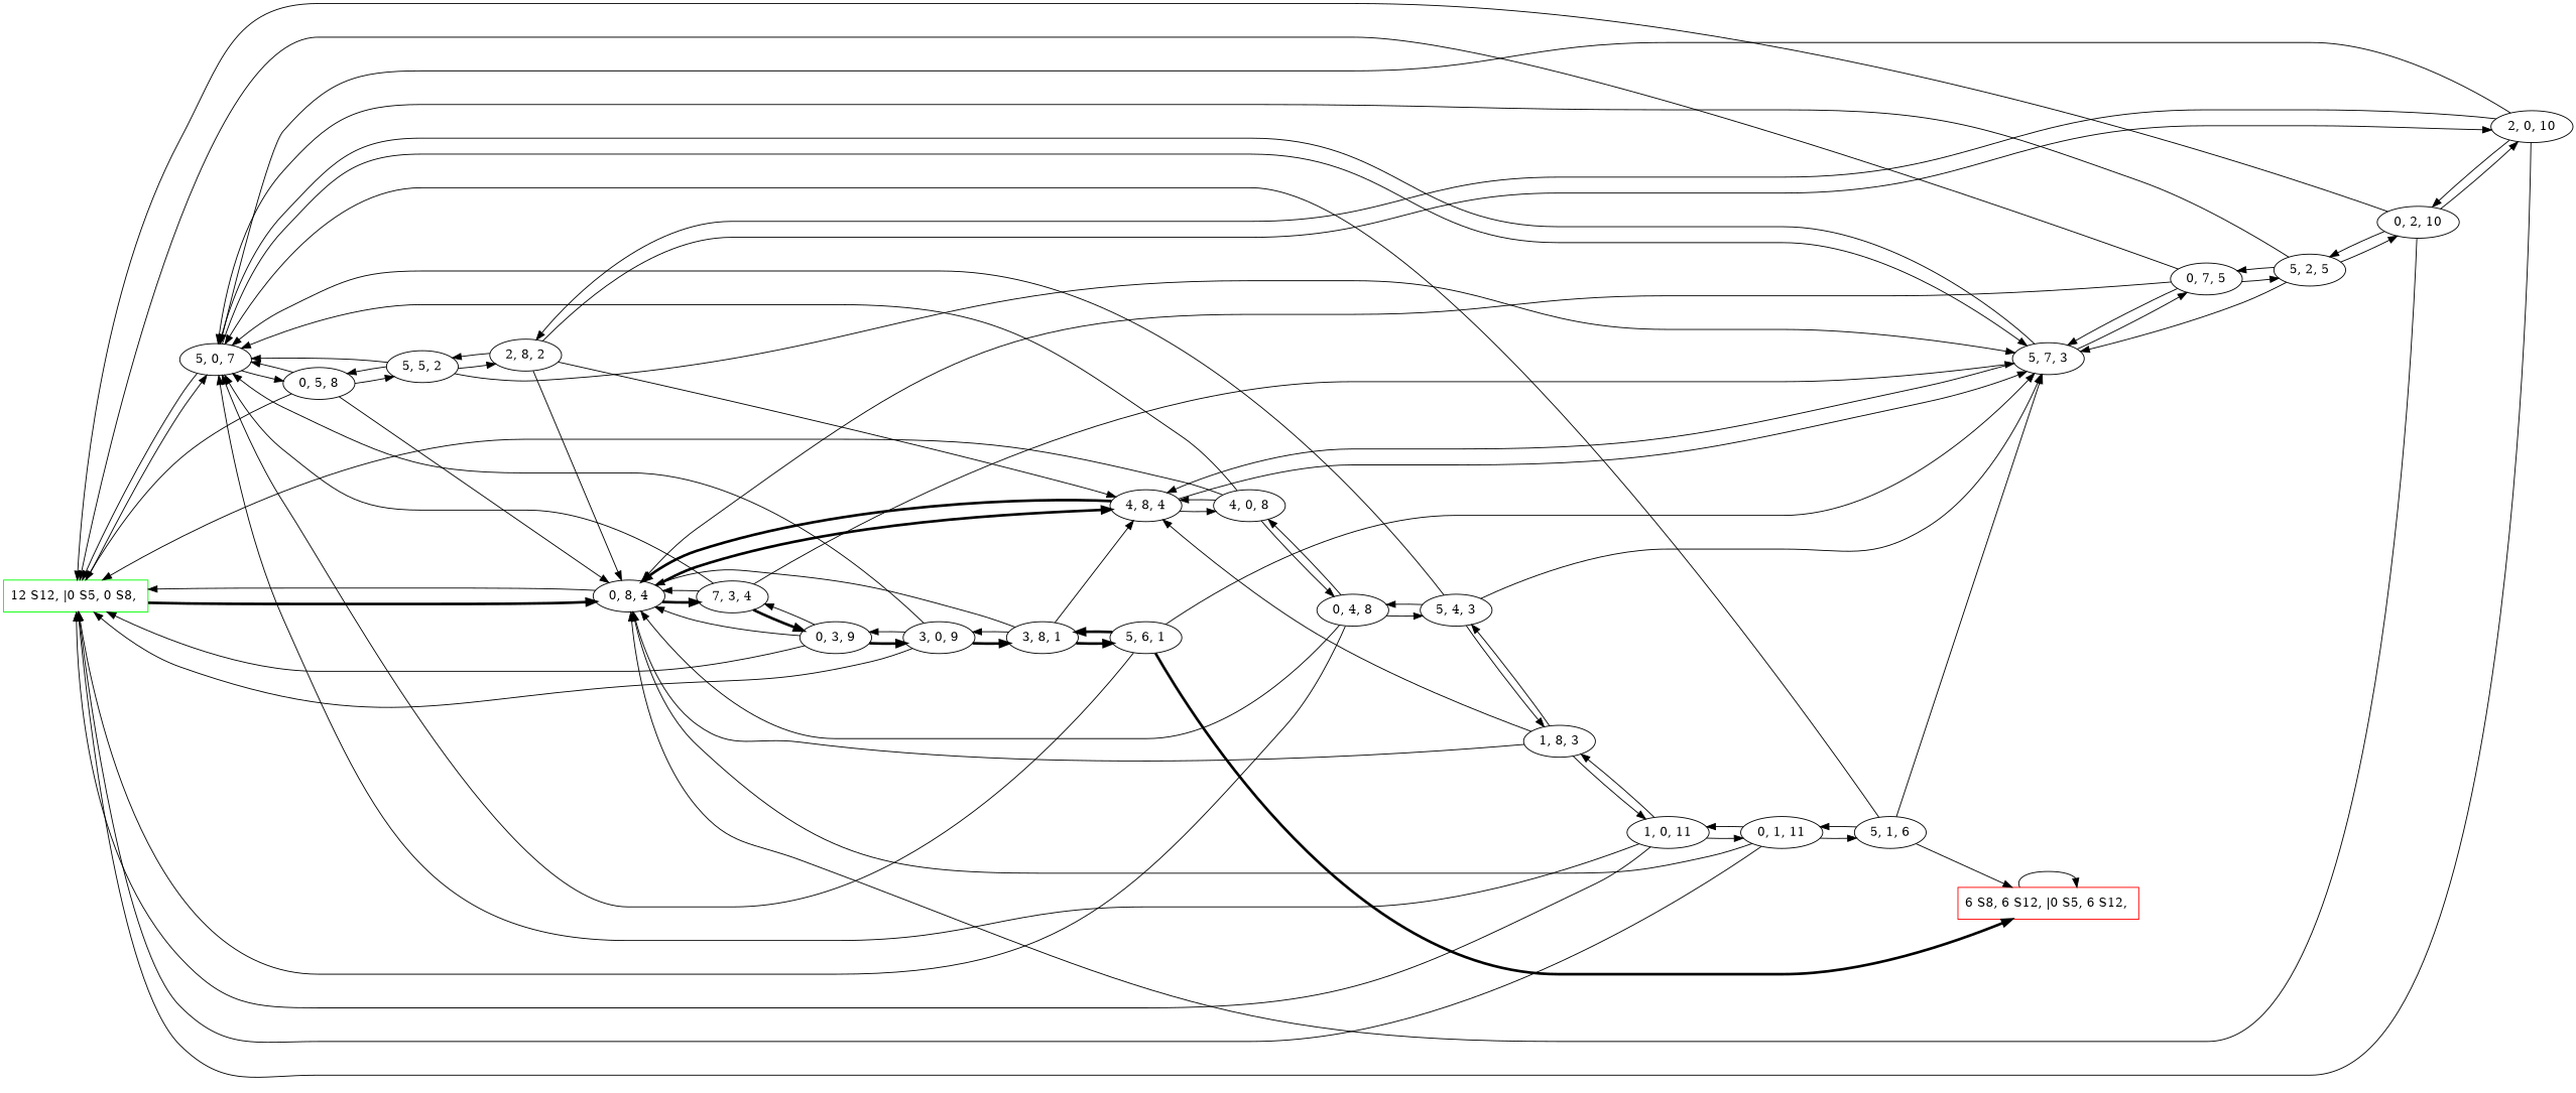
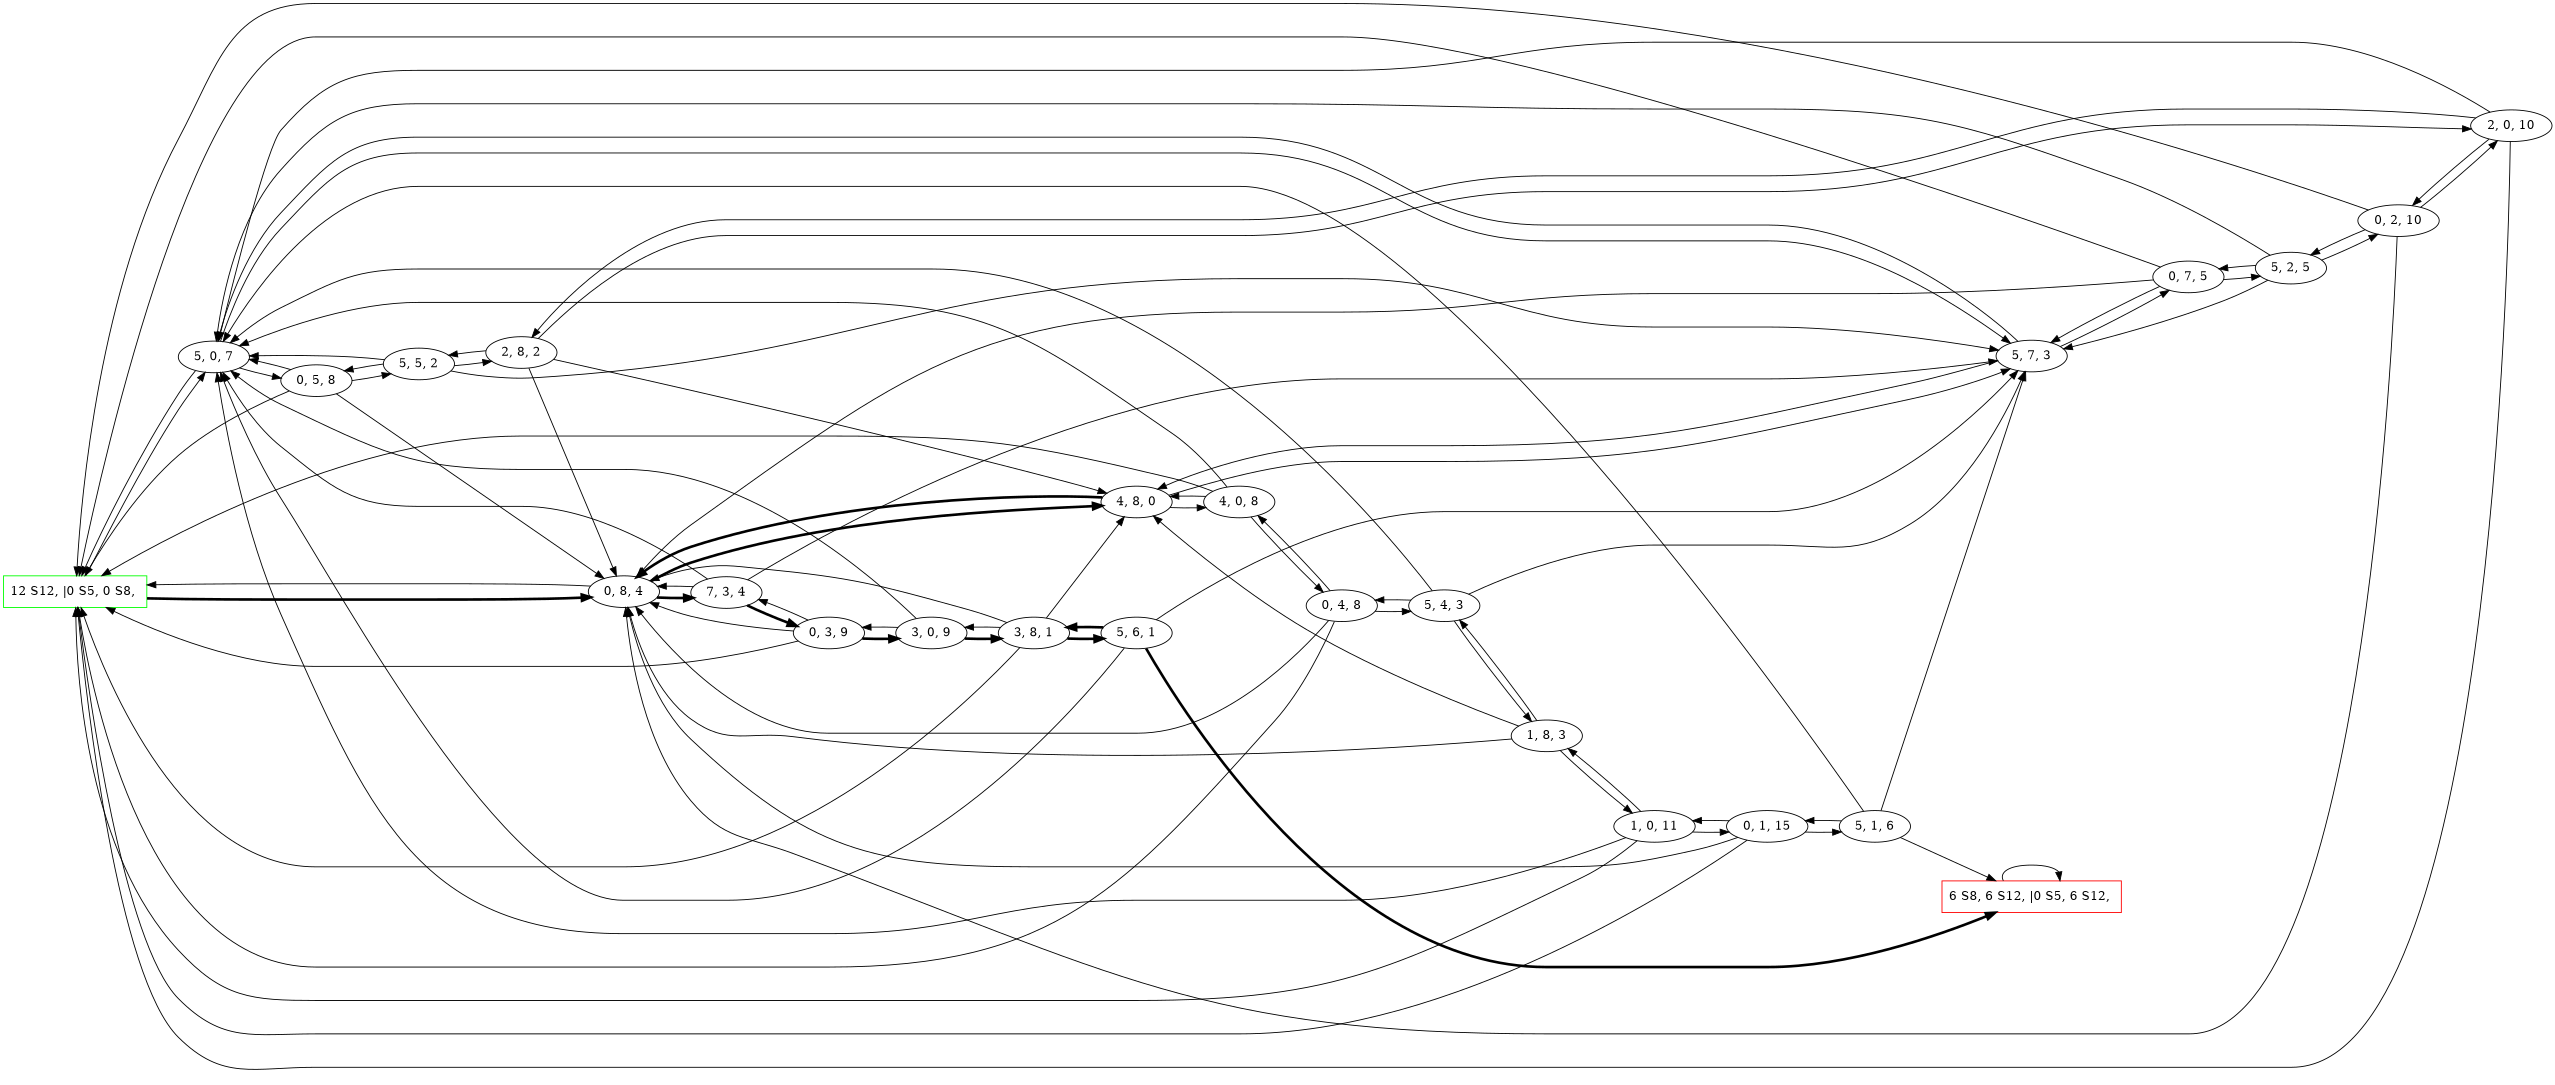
  digraph {
    rankdir=LR
    n1 [color=green label="12 S12, |0 S5, 0 S8, " shape=box]
    "5, 0, 7"
    "0, 8, 4"
    n4 [label="5, 7, 3"]
    n5 [label="0, 5, 8"]
    n6 [label="7, 3, 4"]
-   "4, 8, 0" [label="4, 8, 4"]
+   "4, 8, 0"
    n8 [color=red label="6 S8, 6 S12, |0 S5, 6 S12, " shape=box]
    "0, 7, 5"
    "5, 5, 2"
    "0, 3, 9"
    "4, 0, 8"
    "3, 0, 9"
    "0, 4, 8"
    "5, 2, 5"
    "5, 4, 3"
    "1, 8, 3"
    "2, 8, 2"
    "0, 2, 10"
    "2, 0, 10"
    "1, 0, 11"
-   "0, 1, 11"
+   "0, 1, 11" [label="0, 1, 15"]
    "5, 1, 6"
    "3, 8, 1"
    "5, 6, 1"
    n1 -> "5, 0, 7"
    n1 -> "0, 8, 4" [penwidth=3]
    "5, 0, 7" -> n1
    "5, 0, 7" -> n4
    "5, 0, 7" -> n5
    "0, 8, 4" -> n1
    "0, 8, 4" -> n6 [penwidth=3]
    "0, 8, 4" -> "4, 8, 0" [penwidth=3]
    n4 -> "5, 0, 7"
    n4 -> "4, 8, 0"
    n4 -> "0, 7, 5"
    n5 -> n1
    n5 -> "5, 0, 7"
    n5 -> "0, 8, 4"
    n5 -> "5, 5, 2"
    n6 -> "5, 0, 7"
    n6 -> "0, 8, 4"
    n6 -> n4
    n6 -> "0, 3, 9" [penwidth=3]
    "4, 8, 0" -> "0, 8, 4" [penwidth=3]
    "4, 8, 0" -> n4
    "4, 8, 0" -> "4, 0, 8"
    n8 -> n8
    "0, 7, 5" -> n1
    "0, 7, 5" -> "0, 8, 4"
    "0, 7, 5" -> n4
    "0, 7, 5" -> "5, 2, 5"
    "5, 5, 2" -> "5, 0, 7"
    "5, 5, 2" -> n4
    "5, 5, 2" -> n5
    "5, 5, 2" -> "2, 8, 2"
    "0, 3, 9" -> n1
    "0, 3, 9" -> "0, 8, 4"
    "0, 3, 9" -> n6
    "0, 3, 9" -> "3, 0, 9" [penwidth=3]
    "4, 0, 8" -> n1
    "4, 0, 8" -> "5, 0, 7"
    "4, 0, 8" -> "4, 8, 0"
    "4, 0, 8" -> "0, 4, 8"
-   "3, 0, 9" -> n1
+   "3, 8, 1" -> n1
    "3, 0, 9" -> "5, 0, 7"
    "3, 0, 9" -> "0, 3, 9"
    "3, 0, 9" -> "3, 8, 1" [penwidth=3]
    "0, 4, 8" -> n1
    "0, 4, 8" -> "0, 8, 4"
    "0, 4, 8" -> "4, 0, 8"
    "0, 4, 8" -> "5, 4, 3"
    "5, 2, 5" -> "5, 0, 7"
    "5, 2, 5" -> n4
    "5, 2, 5" -> "0, 7, 5"
    "5, 2, 5" -> "0, 2, 10"
    "5, 4, 3" -> "5, 0, 7"
    "5, 4, 3" -> n4
    "5, 4, 3" -> "0, 4, 8"
    "5, 4, 3" -> "1, 8, 3"
    "1, 8, 3" -> "0, 8, 4"
    "1, 8, 3" -> "4, 8, 0"
    "1, 8, 3" -> "5, 4, 3"
    "1, 8, 3" -> "1, 0, 11"
    "2, 8, 2" -> "0, 8, 4"
    "2, 8, 2" -> "4, 8, 0"
    "2, 8, 2" -> "5, 5, 2"
    "2, 8, 2" -> "2, 0, 10"
    "0, 2, 10" -> n1
    "0, 2, 10" -> "0, 8, 4"
    "0, 2, 10" -> "5, 2, 5"
    "0, 2, 10" -> "2, 0, 10"
    "2, 0, 10" -> n1
    "2, 0, 10" -> "5, 0, 7"
    "2, 0, 10" -> "2, 8, 2"
    "2, 0, 10" -> "0, 2, 10"
    "1, 0, 11" -> n1
    "1, 0, 11" -> "5, 0, 7"
    "1, 0, 11" -> "1, 8, 3"
    "1, 0, 11" -> "0, 1, 11"
    "0, 1, 11" -> n1
    "0, 1, 11" -> "0, 8, 4"
    "0, 1, 11" -> "1, 0, 11"
    "0, 1, 11" -> "5, 1, 6"
    "5, 1, 6" -> "5, 0, 7"
    "5, 1, 6" -> n4
    "5, 1, 6" -> n8
    "5, 1, 6" -> "0, 1, 11"
    "3, 8, 1" -> "0, 8, 4"
    "3, 8, 1" -> "4, 8, 0"
    "3, 8, 1" -> "3, 0, 9"
    "3, 8, 1" -> "5, 6, 1" [penwidth=3]
    "5, 6, 1" -> "5, 0, 7"
    "5, 6, 1" -> n4
    "5, 6, 1" -> n8 [penwidth=3]
    "5, 6, 1" -> "3, 8, 1" [penwidth=3]
  }
